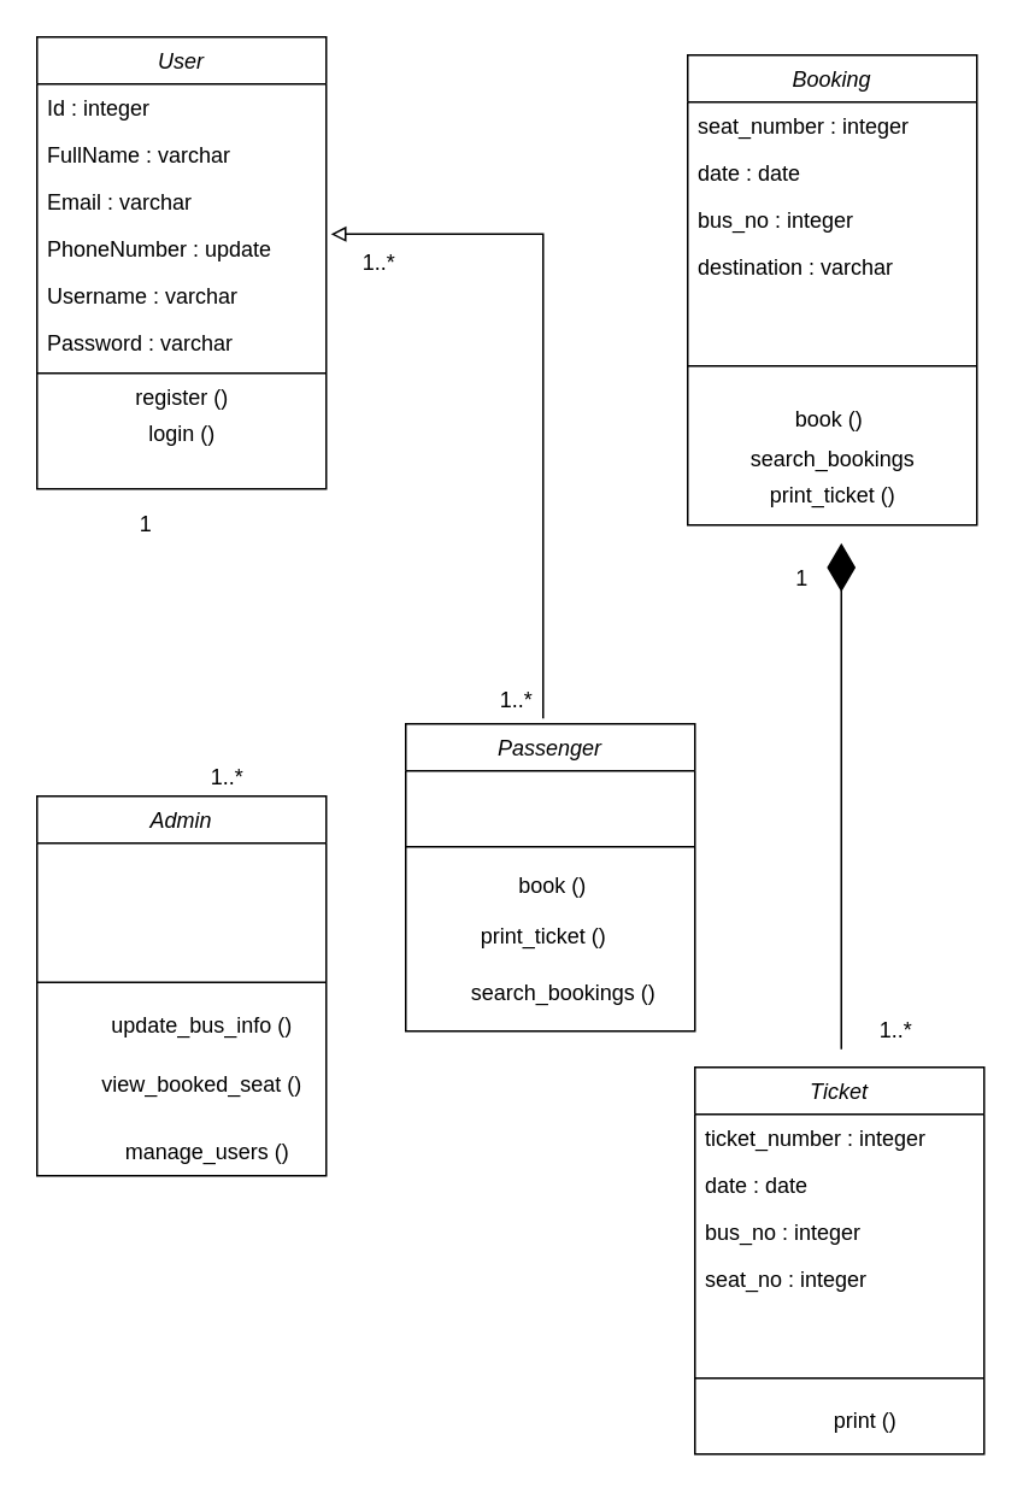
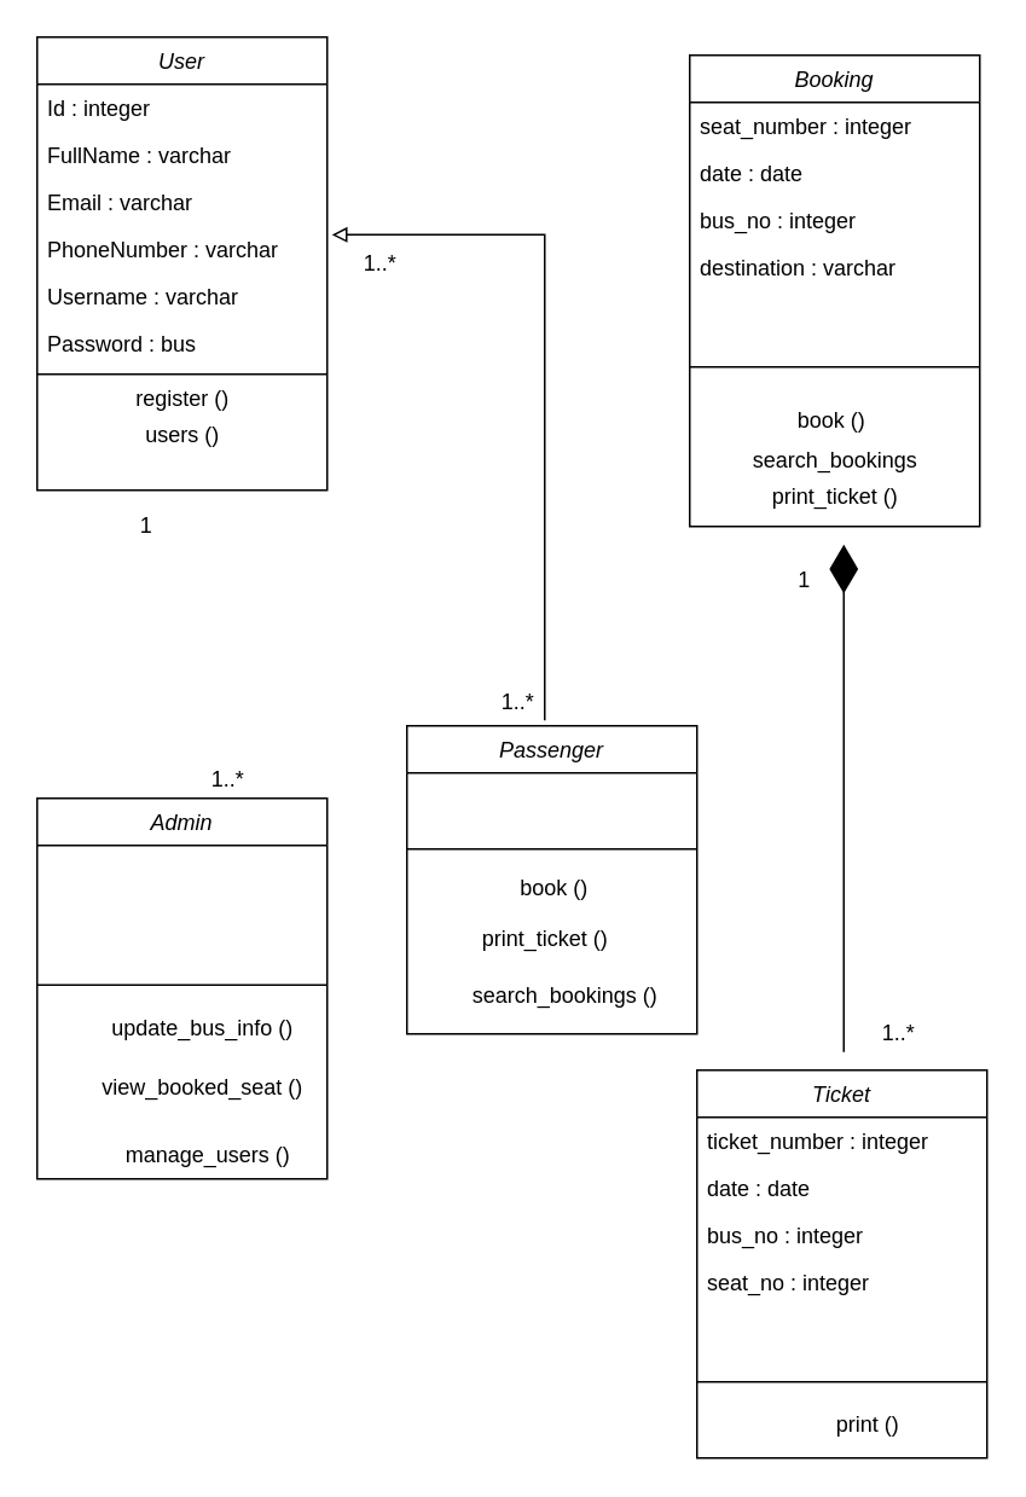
  <mxCell id="0" />
  <mxCell id="1" parent="0" />
  <mxCell id="2" value="User" style="swimlane;fontStyle=2;align=center;verticalAlign=top;childLayout=stackLayout;horizontal=1;startSize=26;horizontalStack=0;resizeParent=1;resizeLast=0;collapsible=1;marginBottom=0;rounded=0;shadow=0;strokeWidth=1;" parent="1" vertex="1"><mxGeometry x="20" y="20" width="160" height="250" as="geometry"><mxRectangle x="230" y="140" width="160" height="26" as="alternateBounds" /></mxGeometry></mxCell>
  <mxCell id="3" value="Id : integer" style="text;align=left;verticalAlign=top;spacingLeft=4;spacingRight=4;overflow=hidden;rotatable=0;points=[[0,0.5],[1,0.5]];portConstraint=eastwest;" parent="2" vertex="1"><mxGeometry y="26" width="160" height="26" as="geometry" /></mxCell>
  <mxCell id="4" value="FullName : varchar" style="text;align=left;verticalAlign=top;spacingLeft=4;spacingRight=4;overflow=hidden;rotatable=0;points=[[0,0.5],[1,0.5]];portConstraint=eastwest;" vertex="1" parent="2"><mxGeometry y="52" width="160" height="26" as="geometry" /></mxCell>
  <mxCell id="5" value="Email : varchar" style="text;align=left;verticalAlign=top;spacingLeft=4;spacingRight=4;overflow=hidden;rotatable=0;points=[[0,0.5],[1,0.5]];portConstraint=eastwest;" vertex="1" parent="2"><mxGeometry y="78" width="160" height="26" as="geometry" /></mxCell>
- <mxCell id="6" value="PhoneNumber : update" style="text;align=left;verticalAlign=top;spacingLeft=4;spacingRight=4;overflow=hidden;rotatable=0;points=[[0,0.5],[1,0.5]];portConstraint=eastwest;" vertex="1" parent="2"><mxGeometry y="104" width="160" height="26" as="geometry" /></mxCell>
+ <mxCell id="6" value="PhoneNumber : varchar" style="text;align=left;verticalAlign=top;spacingLeft=4;spacingRight=4;overflow=hidden;rotatable=0;points=[[0,0.5],[1,0.5]];portConstraint=eastwest;" vertex="1" parent="2"><mxGeometry y="104" width="160" height="26" as="geometry" /></mxCell>
  <mxCell id="7" value="Username : varchar" style="text;align=left;verticalAlign=top;spacingLeft=4;spacingRight=4;overflow=hidden;rotatable=0;points=[[0,0.5],[1,0.5]];portConstraint=eastwest;rounded=0;shadow=0;html=0;" parent="2" vertex="1"><mxGeometry y="130" width="160" height="26" as="geometry" /></mxCell>
- <mxCell id="8" value="Password : varchar" style="text;align=left;verticalAlign=top;spacingLeft=4;spacingRight=4;overflow=hidden;rotatable=0;points=[[0,0.5],[1,0.5]];portConstraint=eastwest;rounded=0;shadow=0;html=0;" parent="2" vertex="1"><mxGeometry y="156" width="160" height="26" as="geometry" /></mxCell>
+ <mxCell id="8" value="Password : bus" style="text;align=left;verticalAlign=top;spacingLeft=4;spacingRight=4;overflow=hidden;rotatable=0;points=[[0,0.5],[1,0.5]];portConstraint=eastwest;rounded=0;shadow=0;html=0;" parent="2" vertex="1"><mxGeometry y="156" width="160" height="26" as="geometry" /></mxCell>
  <mxCell id="9" value="" style="line;html=1;strokeWidth=1;align=left;verticalAlign=middle;spacingTop=-1;spacingLeft=3;spacingRight=3;rotatable=0;labelPosition=right;points=[];portConstraint=eastwest;" parent="2" vertex="1"><mxGeometry y="182" width="160" height="8" as="geometry" /></mxCell>
  <mxCell id="10" value="register ()" style="text;html=1;align=center;verticalAlign=middle;resizable=0;points=[];autosize=1;strokeColor=none;fillColor=none;" vertex="1" parent="2"><mxGeometry y="190" width="160" height="20" as="geometry" /></mxCell>
- <mxCell id="11" value="login ()" style="text;html=1;align=center;verticalAlign=middle;resizable=0;points=[];autosize=1;strokeColor=none;fillColor=none;" vertex="1" parent="2"><mxGeometry y="210" width="160" height="20" as="geometry" /></mxCell>
+ <mxCell id="11" value="users ()" style="text;html=1;align=center;verticalAlign=middle;resizable=0;points=[];autosize=1;strokeColor=none;fillColor=none;" vertex="1" parent="2"><mxGeometry y="210" width="160" height="20" as="geometry" /></mxCell>
  <mxCell id="12" value="Admin" style="swimlane;fontStyle=2;align=center;verticalAlign=top;childLayout=stackLayout;horizontal=1;startSize=26;horizontalStack=0;resizeParent=1;resizeLast=0;collapsible=1;marginBottom=0;rounded=0;shadow=0;strokeWidth=1;" vertex="1" parent="1"><mxGeometry x="20" y="440" width="160" height="210" as="geometry"><mxRectangle x="230" y="140" width="160" height="26" as="alternateBounds" /></mxGeometry></mxCell>
  <mxCell id="13" value="" style="line;html=1;strokeWidth=1;align=left;verticalAlign=middle;spacingTop=-1;spacingLeft=3;spacingRight=3;rotatable=0;labelPosition=right;points=[];portConstraint=eastwest;" vertex="1" parent="12"><mxGeometry y="26" width="160" height="154" as="geometry" /></mxCell>
  <mxCell id="14" value="Booking" style="swimlane;fontStyle=2;align=center;verticalAlign=top;childLayout=stackLayout;horizontal=1;startSize=26;horizontalStack=0;resizeParent=1;resizeLast=0;collapsible=1;marginBottom=0;rounded=0;shadow=0;strokeWidth=1;" vertex="1" parent="1"><mxGeometry x="380" y="30" width="160" height="260" as="geometry"><mxRectangle x="230" y="140" width="160" height="26" as="alternateBounds" /></mxGeometry></mxCell>
  <mxCell id="15" value="seat_number : integer" style="text;align=left;verticalAlign=top;spacingLeft=4;spacingRight=4;overflow=hidden;rotatable=0;points=[[0,0.5],[1,0.5]];portConstraint=eastwest;" vertex="1" parent="14"><mxGeometry y="26" width="160" height="26" as="geometry" /></mxCell>
  <mxCell id="16" value="date : date" style="text;align=left;verticalAlign=top;spacingLeft=4;spacingRight=4;overflow=hidden;rotatable=0;points=[[0,0.5],[1,0.5]];portConstraint=eastwest;" vertex="1" parent="14"><mxGeometry y="52" width="160" height="26" as="geometry" /></mxCell>
  <mxCell id="17" value="bus_no : integer" style="text;align=left;verticalAlign=top;spacingLeft=4;spacingRight=4;overflow=hidden;rotatable=0;points=[[0,0.5],[1,0.5]];portConstraint=eastwest;" vertex="1" parent="14"><mxGeometry y="78" width="160" height="26" as="geometry" /></mxCell>
  <mxCell id="18" value="destination : varchar" style="text;align=left;verticalAlign=top;spacingLeft=4;spacingRight=4;overflow=hidden;rotatable=0;points=[[0,0.5],[1,0.5]];portConstraint=eastwest;" vertex="1" parent="14"><mxGeometry y="104" width="160" height="26" as="geometry" /></mxCell>
  <mxCell id="19" value="" style="line;html=1;strokeWidth=1;align=left;verticalAlign=middle;spacingTop=-1;spacingLeft=3;spacingRight=3;rotatable=0;labelPosition=right;points=[];portConstraint=eastwest;" vertex="1" parent="14"><mxGeometry y="130" width="160" height="84" as="geometry" /></mxCell>
  <mxCell id="20" value="search_bookings" style="text;html=1;align=center;verticalAlign=middle;resizable=0;points=[];autosize=1;strokeColor=none;fillColor=none;" vertex="1" parent="14"><mxGeometry y="214" width="160" height="20" as="geometry" /></mxCell>
  <mxCell id="21" value="print_ticket ()" style="text;html=1;align=center;verticalAlign=middle;resizable=0;points=[];autosize=1;strokeColor=none;fillColor=none;" vertex="1" parent="14"><mxGeometry y="234" width="160" height="20" as="geometry" /></mxCell>
  <mxCell id="22" value="Ticket" style="swimlane;fontStyle=2;align=center;verticalAlign=top;childLayout=stackLayout;horizontal=1;startSize=26;horizontalStack=0;resizeParent=1;resizeLast=0;collapsible=1;marginBottom=0;rounded=0;shadow=0;strokeWidth=1;" vertex="1" parent="1"><mxGeometry x="384" y="590" width="160" height="214" as="geometry"><mxRectangle x="230" y="140" width="160" height="26" as="alternateBounds" /></mxGeometry></mxCell>
  <mxCell id="23" value="ticket_number : integer" style="text;align=left;verticalAlign=top;spacingLeft=4;spacingRight=4;overflow=hidden;rotatable=0;points=[[0,0.5],[1,0.5]];portConstraint=eastwest;rounded=0;shadow=0;html=0;" vertex="1" parent="22"><mxGeometry y="26" width="160" height="26" as="geometry" /></mxCell>
  <mxCell id="24" value="date : date" style="text;align=left;verticalAlign=top;spacingLeft=4;spacingRight=4;overflow=hidden;rotatable=0;points=[[0,0.5],[1,0.5]];portConstraint=eastwest;rounded=0;shadow=0;html=0;" vertex="1" parent="22"><mxGeometry y="52" width="160" height="26" as="geometry" /></mxCell>
  <mxCell id="25" value="bus_no : integer" style="text;align=left;verticalAlign=top;spacingLeft=4;spacingRight=4;overflow=hidden;rotatable=0;points=[[0,0.5],[1,0.5]];portConstraint=eastwest;rounded=0;shadow=0;html=0;" vertex="1" parent="22"><mxGeometry y="78" width="160" height="26" as="geometry" /></mxCell>
  <mxCell id="26" value="seat_no : integer" style="text;align=left;verticalAlign=top;spacingLeft=4;spacingRight=4;overflow=hidden;rotatable=0;points=[[0,0.5],[1,0.5]];portConstraint=eastwest;rounded=0;shadow=0;html=0;" vertex="1" parent="22"><mxGeometry y="104" width="160" height="26" as="geometry" /></mxCell>
  <mxCell id="27" value="" style="line;html=1;strokeWidth=1;align=left;verticalAlign=middle;spacingTop=-1;spacingLeft=3;spacingRight=3;rotatable=0;labelPosition=right;points=[];portConstraint=eastwest;" vertex="1" parent="22"><mxGeometry y="130" width="160" height="84" as="geometry" /></mxCell>
  <mxCell id="28" value="1" style="text;html=1;align=center;verticalAlign=middle;resizable=0;points=[];autosize=1;strokeColor=none;fillColor=none;" vertex="1" parent="1"><mxGeometry x="70" y="280" width="20" height="20" as="geometry" /></mxCell>
  <mxCell id="29" value="1..*" style="text;html=1;align=center;verticalAlign=middle;resizable=0;points=[];autosize=1;strokeColor=none;fillColor=none;" vertex="1" parent="1"><mxGeometry x="110" y="420" width="30" height="20" as="geometry" /></mxCell>
  <mxCell id="30" value="1" style="text;html=1;align=center;verticalAlign=middle;resizable=0;points=[];autosize=1;strokeColor=none;fillColor=none;" vertex="1" parent="1"><mxGeometry x="433" y="310" width="20" height="20" as="geometry" /></mxCell>
  <mxCell id="31" value="1..*" style="text;html=1;align=center;verticalAlign=middle;resizable=0;points=[];autosize=1;strokeColor=none;fillColor=none;" vertex="1" parent="1"><mxGeometry x="480" y="560" width="30" height="20" as="geometry" /></mxCell>
  <mxCell id="32" value="" style="endArrow=diamondThin;endFill=1;endSize=24;html=1;rounded=0;" edge="1" parent="1"><mxGeometry width="160" relative="1" as="geometry"><mxPoint x="465" y="580" as="sourcePoint" /><mxPoint x="465" y="300" as="targetPoint" /></mxGeometry></mxCell>
  <mxCell id="33" value="Passenger" style="swimlane;fontStyle=2;align=center;verticalAlign=top;childLayout=stackLayout;horizontal=1;startSize=26;horizontalStack=0;resizeParent=1;resizeLast=0;collapsible=1;marginBottom=0;rounded=0;shadow=0;strokeWidth=1;" vertex="1" parent="1"><mxGeometry x="224" y="400" width="160" height="170" as="geometry"><mxRectangle x="230" y="140" width="160" height="26" as="alternateBounds" /></mxGeometry></mxCell>
  <mxCell id="34" value="" style="line;html=1;strokeWidth=1;align=left;verticalAlign=middle;spacingTop=-1;spacingLeft=3;spacingRight=3;rotatable=0;labelPosition=right;points=[];portConstraint=eastwest;" vertex="1" parent="33"><mxGeometry y="26" width="160" height="84" as="geometry" /></mxCell>
  <mxCell id="35" style="edgeStyle=orthogonalEdgeStyle;rounded=0;orthogonalLoop=1;jettySize=auto;html=1;entryX=0.5;entryY=0;entryDx=0;entryDy=0;endArrow=none;endFill=0;startArrow=block;startFill=0;exitX=1.016;exitY=0.194;exitDx=0;exitDy=0;exitPerimeter=0;" edge="1" parent="1" source="6"><mxGeometry relative="1" as="geometry"><mxPoint x="300" y="307" as="sourcePoint" /><mxPoint x="300" y="397" as="targetPoint" /><Array as="points"><mxPoint x="300" y="129" /></Array></mxGeometry></mxCell>
  <mxCell id="36" value="1..*" style="text;html=1;align=center;verticalAlign=middle;resizable=0;points=[];autosize=1;strokeColor=none;fillColor=none;" vertex="1" parent="1"><mxGeometry x="270" y="377" width="30" height="20" as="geometry" /></mxCell>
  <mxCell id="37" value="1..*" style="text;html=1;align=center;verticalAlign=middle;resizable=0;points=[];autosize=1;strokeColor=none;fillColor=none;" vertex="1" parent="1"><mxGeometry x="194" y="135" width="30" height="20" as="geometry" /></mxCell>
  <mxCell id="38" value="book ()" style="text;html=1;align=center;verticalAlign=middle;resizable=0;points=[];autosize=1;strokeColor=none;fillColor=none;" vertex="1" parent="1"><mxGeometry x="433" y="222" width="50" height="20" as="geometry" /></mxCell>
  <mxCell id="39" value="update_bus_info ()" style="text;html=1;align=center;verticalAlign=middle;resizable=0;points=[];autosize=1;strokeColor=none;fillColor=none;" vertex="1" parent="1"><mxGeometry x="51" y="557" width="120" height="20" as="geometry" /></mxCell>
  <mxCell id="40" value="view_booked_seat ()" style="text;html=1;align=center;verticalAlign=middle;resizable=0;points=[];autosize=1;strokeColor=none;fillColor=none;" vertex="1" parent="1"><mxGeometry x="46" y="590" width="130" height="20" as="geometry" /></mxCell>
  <mxCell id="41" value="manage_users ()" style="text;html=1;align=center;verticalAlign=middle;resizable=0;points=[];autosize=1;strokeColor=none;fillColor=none;" vertex="1" parent="1"><mxGeometry x="59" y="627" width="110" height="20" as="geometry" /></mxCell>
  <mxCell id="42" value="book ()" style="text;html=1;align=center;verticalAlign=middle;resizable=0;points=[];autosize=1;strokeColor=none;fillColor=none;" vertex="1" parent="1"><mxGeometry x="280" y="480" width="50" height="20" as="geometry" /></mxCell>
  <mxCell id="43" value="print_ticket ()" style="text;html=1;align=center;verticalAlign=middle;resizable=0;points=[];autosize=1;strokeColor=none;fillColor=none;" vertex="1" parent="1"><mxGeometry x="260" y="508" width="80" height="20" as="geometry" /></mxCell>
  <mxCell id="44" value="search_bookings ()" style="text;html=1;align=center;verticalAlign=middle;resizable=0;points=[];autosize=1;strokeColor=none;fillColor=none;" vertex="1" parent="1"><mxGeometry x="251" y="539" width="120" height="20" as="geometry" /></mxCell>
  <mxCell id="45" value="print ()" style="text;html=1;align=center;verticalAlign=middle;resizable=0;points=[];autosize=1;strokeColor=none;fillColor=none;" vertex="1" parent="1"><mxGeometry x="453" y="776" width="50" height="20" as="geometry" /></mxCell>
